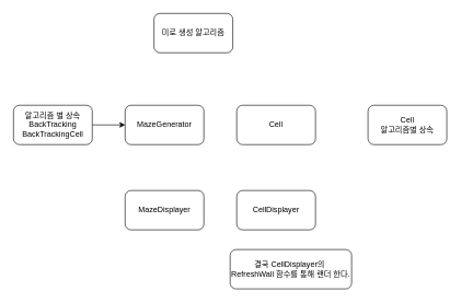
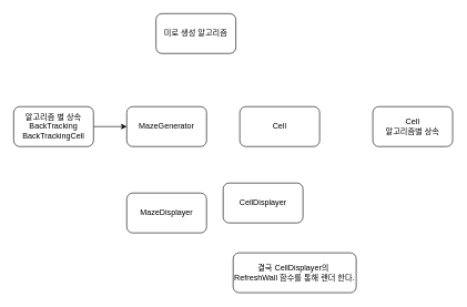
  <mxCell id="0" />
  <mxCell id="1" parent="0" />
  <mxCell id="2" value="미로 생성 알고리즘" style="rounded=1;whiteSpace=wrap;html=1;" vertex="1" parent="1"><mxGeometry x="234" y="20" width="120" height="60" as="geometry" /></mxCell>
  <mxCell id="3" value="MazeGenerator" style="rounded=1;whiteSpace=wrap;html=1;" vertex="1" parent="1"><mxGeometry x="190" y="160" width="120" height="60" as="geometry" /></mxCell>
  <mxCell id="4" value="Cell" style="rounded=1;whiteSpace=wrap;html=1;" vertex="1" parent="1"><mxGeometry x="360" y="160" width="120" height="60" as="geometry" /></mxCell>
  <mxCell id="5" value="MazeDisplayer" style="rounded=1;whiteSpace=wrap;html=1;" vertex="1" parent="1"><mxGeometry x="190" y="290" width="120" height="60" as="geometry" /></mxCell>
- <mxCell id="6" value="CellDisplayer" style="rounded=1;whiteSpace=wrap;html=1;" vertex="1" parent="1"><mxGeometry x="360" y="290" width="120" height="60" as="geometry" /></mxCell>
+ <mxCell id="6" value="CellDisplayer" style="rounded=1;whiteSpace=wrap;html=1;" vertex="1" parent="1"><mxGeometry x="335" y="275" width="120" height="60" as="geometry" /></mxCell>
  <mxCell id="7" value="결국 CellDisplayer의&amp;nbsp;&lt;br&gt;RefreshWall 함수를 통해 랜더 한다." style="rounded=1;whiteSpace=wrap;html=1;" vertex="1" parent="1"><mxGeometry x="350" y="380" width="185" height="60" as="geometry" /></mxCell>
  <mxCell id="8" value="" style="edgeStyle=orthogonalEdgeStyle;rounded=0;orthogonalLoop=1;jettySize=auto;html=1;" edge="1" parent="1" source="9" target="3"><mxGeometry relative="1" as="geometry" /></mxCell>
  <mxCell id="9" value="알고리즘 별 상속&lt;br&gt;BackTracking&lt;br&gt;BackTrackingCell" style="rounded=1;whiteSpace=wrap;html=1;" vertex="1" parent="1"><mxGeometry x="20" y="160" width="120" height="60" as="geometry" /></mxCell>
  <mxCell id="10" value="Cell&lt;br&gt;알고리즘별 상속" style="rounded=1;whiteSpace=wrap;html=1;" vertex="1" parent="1"><mxGeometry x="560" y="160" width="120" height="60" as="geometry" /></mxCell>
